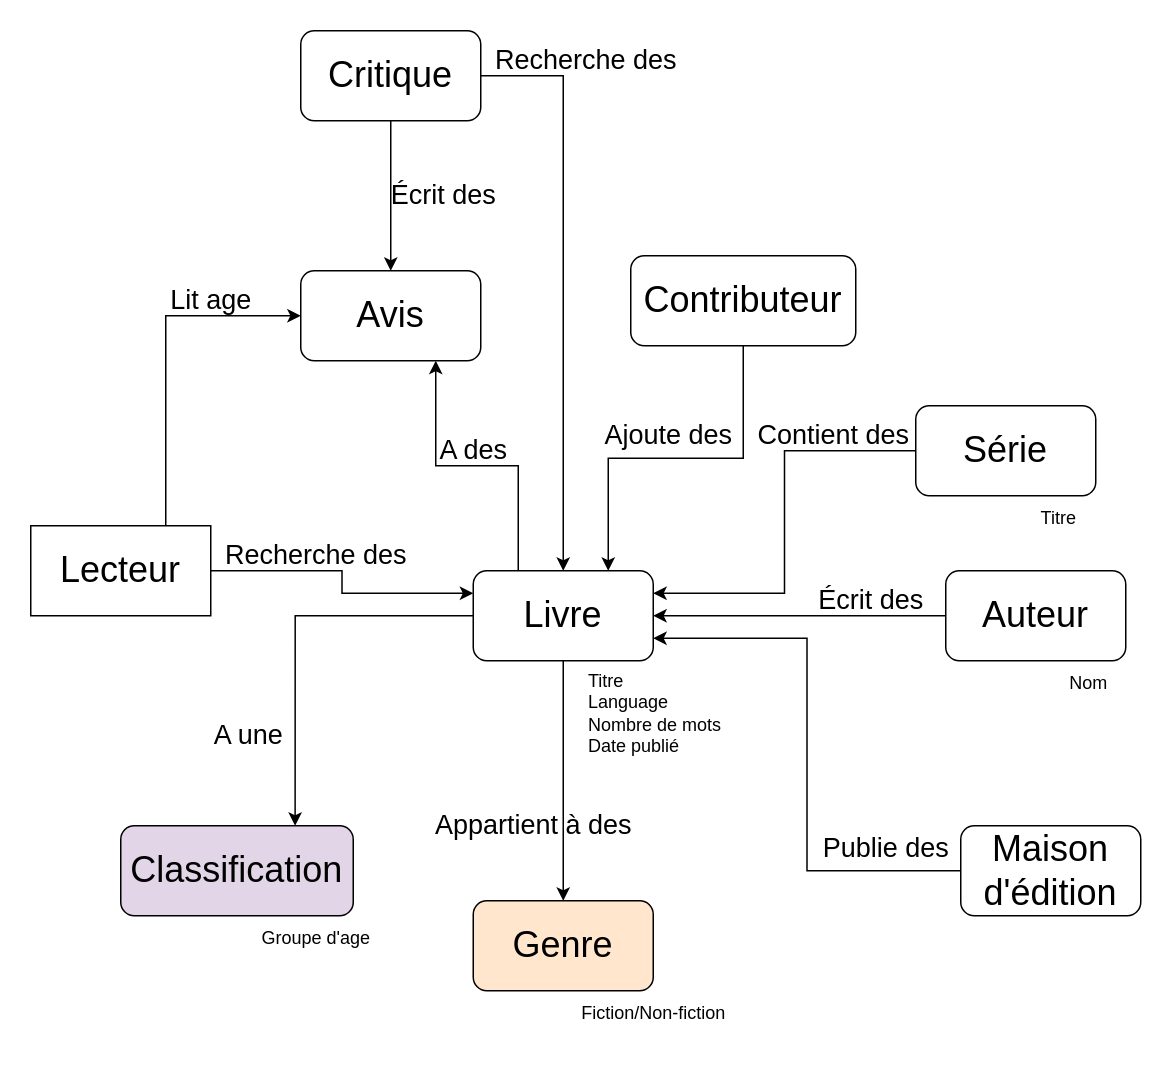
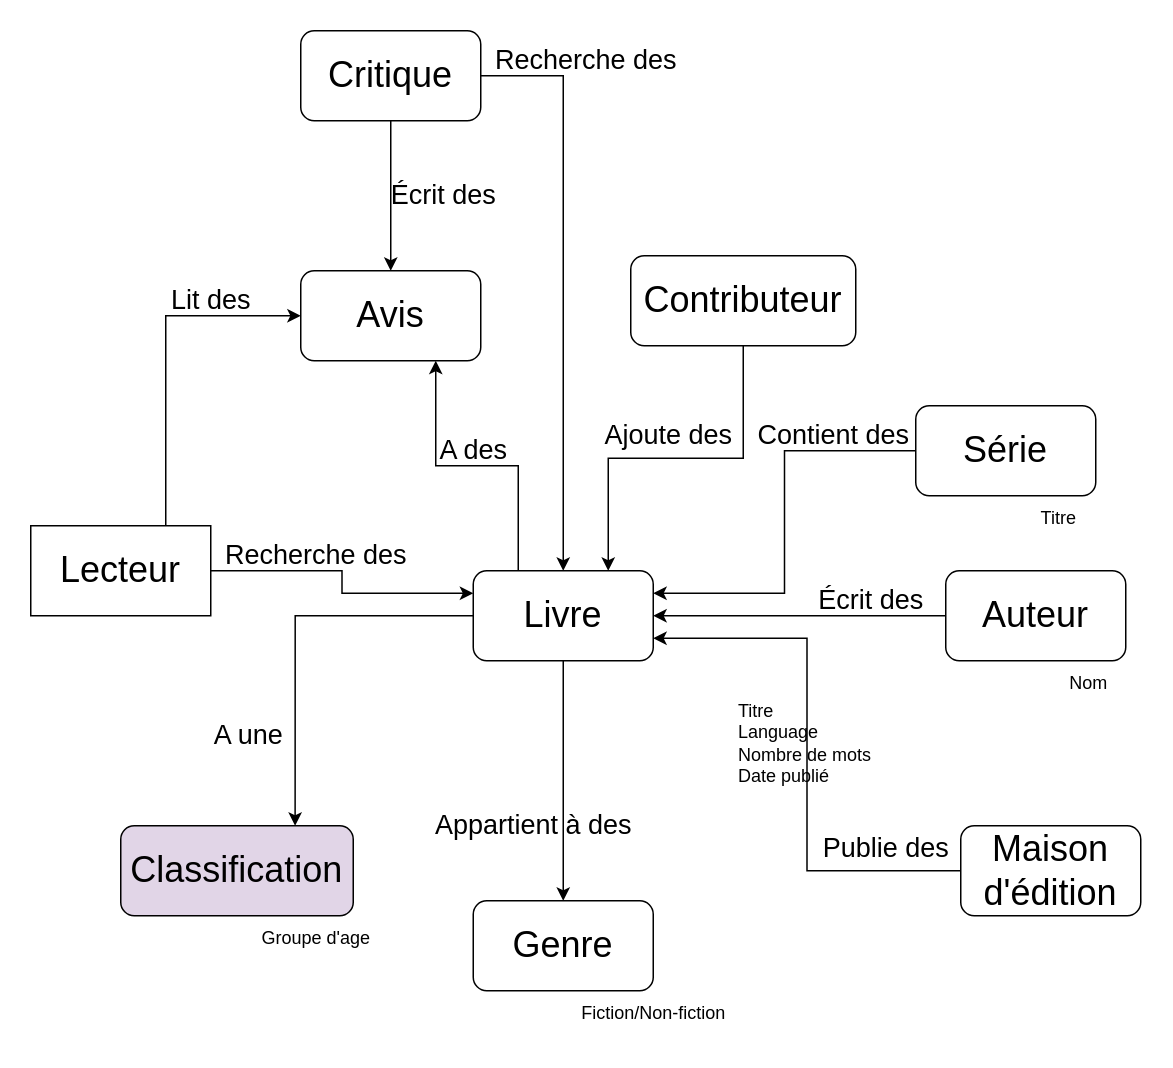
  <mxCell id="0" />
  <mxCell id="1" parent="0" />
  <mxCell id="2" value="Avis" style="rounded=1;whiteSpace=wrap;html=1;fontSize=24;" vertex="1" parent="1"><mxGeometry x="200" y="180" width="120" height="60" as="geometry" /></mxCell>
  <mxCell id="3" style="edgeStyle=orthogonalEdgeStyle;rounded=0;orthogonalLoop=1;jettySize=auto;html=1;entryX=0.5;entryY=0;entryDx=0;entryDy=0;" edge="1" parent="1" source="6" target="17"><mxGeometry relative="1" as="geometry" /></mxCell>
  <mxCell id="4" style="edgeStyle=orthogonalEdgeStyle;rounded=0;orthogonalLoop=1;jettySize=auto;html=1;entryX=0.75;entryY=0;entryDx=0;entryDy=0;" edge="1" parent="1" source="6" target="22"><mxGeometry relative="1" as="geometry" /></mxCell>
  <mxCell id="5" style="edgeStyle=orthogonalEdgeStyle;rounded=0;orthogonalLoop=1;jettySize=auto;html=1;entryX=0.75;entryY=1;entryDx=0;entryDy=0;exitX=0.25;exitY=0;exitDx=0;exitDy=0;" edge="1" parent="1" source="6" target="2"><mxGeometry relative="1" as="geometry" /></mxCell>
  <mxCell id="6" value="&lt;div style=&quot;font-size: 24px;&quot;&gt;Livre&lt;/div&gt;" style="rounded=1;whiteSpace=wrap;html=1;fontSize=24;" vertex="1" parent="1"><mxGeometry x="315" y="380" width="120" height="60" as="geometry" /></mxCell>
  <mxCell id="7" style="edgeStyle=orthogonalEdgeStyle;rounded=0;orthogonalLoop=1;jettySize=auto;html=1;" edge="1" parent="1" source="9" target="2"><mxGeometry relative="1" as="geometry" /></mxCell>
  <mxCell id="8" style="edgeStyle=orthogonalEdgeStyle;rounded=0;orthogonalLoop=1;jettySize=auto;html=1;exitX=1;exitY=0.5;exitDx=0;exitDy=0;entryX=0.5;entryY=0;entryDx=0;entryDy=0;" edge="1" parent="1" source="9" target="6"><mxGeometry relative="1" as="geometry" /></mxCell>
  <mxCell id="9" value="Critique" style="rounded=1;whiteSpace=wrap;html=1;fontSize=24;" vertex="1" parent="1"><mxGeometry x="200" y="20" width="120" height="60" as="geometry" /></mxCell>
  <mxCell id="10" style="edgeStyle=orthogonalEdgeStyle;rounded=0;orthogonalLoop=1;jettySize=auto;html=1;entryX=1;entryY=0.25;entryDx=0;entryDy=0;" edge="1" parent="1" source="11" target="6"><mxGeometry relative="1" as="geometry" /></mxCell>
  <mxCell id="11" value="&lt;div&gt;Série&lt;/div&gt;" style="rounded=1;whiteSpace=wrap;html=1;fontSize=24;" vertex="1" parent="1"><mxGeometry x="610" y="270" width="120" height="60" as="geometry" /></mxCell>
  <mxCell id="12" style="edgeStyle=orthogonalEdgeStyle;rounded=0;orthogonalLoop=1;jettySize=auto;html=1;entryX=0.75;entryY=0;entryDx=0;entryDy=0;" edge="1" parent="1" source="13" target="6"><mxGeometry relative="1" as="geometry" /></mxCell>
  <mxCell id="13" value="Contributeur" style="rounded=1;whiteSpace=wrap;html=1;fontSize=24;" vertex="1" parent="1"><mxGeometry x="420" y="170" width="150" height="60" as="geometry" /></mxCell>
  <mxCell id="14" style="edgeStyle=orthogonalEdgeStyle;rounded=0;orthogonalLoop=1;jettySize=auto;html=1;entryX=0;entryY=0.25;entryDx=0;entryDy=0;" edge="1" parent="1" source="16" target="6"><mxGeometry relative="1" as="geometry" /></mxCell>
  <mxCell id="15" style="edgeStyle=orthogonalEdgeStyle;rounded=0;orthogonalLoop=1;jettySize=auto;html=1;entryX=0;entryY=0.5;entryDx=0;entryDy=0;exitX=0.75;exitY=0;exitDx=0;exitDy=0;" edge="1" parent="1" source="16" target="2"><mxGeometry relative="1" as="geometry"><mxPoint x="80" y="210" as="targetPoint" /></mxGeometry></mxCell>
  <mxCell id="16" value="Lecteur" style="whiteSpace=wrap;html=1;fontSize=24;rounded=0;" vertex="1" parent="1"><mxGeometry x="20" y="350" width="120" height="60" as="geometry" /></mxCell>
- <mxCell id="17" value="Genre" style="rounded=1;whiteSpace=wrap;html=1;fontSize=24;fillColor=#ffe6cc;" vertex="1" parent="1"><mxGeometry x="315" y="600" width="120" height="60" as="geometry" /></mxCell>
+ <mxCell id="17" value="Genre" style="rounded=1;whiteSpace=wrap;html=1;fontSize=24;" vertex="1" parent="1"><mxGeometry x="315" y="600" width="120" height="60" as="geometry" /></mxCell>
  <mxCell id="18" style="edgeStyle=orthogonalEdgeStyle;rounded=0;orthogonalLoop=1;jettySize=auto;html=1;entryX=1;entryY=0.75;entryDx=0;entryDy=0;" edge="1" parent="1" source="19" target="6"><mxGeometry relative="1" as="geometry" /></mxCell>
  <mxCell id="19" value="&lt;div&gt;Maison d'édition&lt;/div&gt;" style="rounded=1;whiteSpace=wrap;html=1;fontSize=24;" vertex="1" parent="1"><mxGeometry x="640" y="550" width="120" height="60" as="geometry" /></mxCell>
  <mxCell id="20" style="edgeStyle=orthogonalEdgeStyle;rounded=0;orthogonalLoop=1;jettySize=auto;html=1;entryX=1;entryY=0.5;entryDx=0;entryDy=0;" edge="1" parent="1" source="21" target="6"><mxGeometry relative="1" as="geometry" /></mxCell>
  <mxCell id="21" value="Auteur" style="rounded=1;whiteSpace=wrap;html=1;fontSize=24;" vertex="1" parent="1"><mxGeometry x="630" y="380" width="120" height="60" as="geometry" /></mxCell>
  <mxCell id="22" value="&lt;div&gt;Classification&lt;/div&gt;" style="rounded=1;whiteSpace=wrap;html=1;fontSize=24;fillColor=#e1d5e7;" vertex="1" parent="1"><mxGeometry x="80" y="550" width="155" height="60" as="geometry" /></mxCell>
- <mxCell id="23" value="Titre&lt;br&gt;Language&lt;br&gt;Nombre de mots&lt;br&gt;Date publié" style="text;html=1;align=left;verticalAlign=middle;resizable=0;points=[];autosize=1;strokeColor=none;fillColor=none;" vertex="1" parent="1"><mxGeometry x="390" y="440" width="110" height="70" as="geometry" /></mxCell>
+ <mxCell id="23" value="Titre&lt;br&gt;Language&lt;br&gt;Nombre de mots&lt;br&gt;Date publié" style="text;html=1;align=left;verticalAlign=middle;resizable=0;points=[];autosize=1;strokeColor=none;fillColor=none;" vertex="1" parent="1"><mxGeometry x="490" y="460" width="110" height="70" as="geometry" /></mxCell>
  <mxCell id="24" value="&lt;div&gt;Fiction/Non-fiction&lt;/div&gt;" style="text;html=1;align=center;verticalAlign=middle;resizable=0;points=[];autosize=1;strokeColor=none;fillColor=none;" vertex="1" parent="1"><mxGeometry x="375" y="660" width="120" height="30" as="geometry" /></mxCell>
  <mxCell id="25" value="&lt;div&gt;Groupe d'age&lt;/div&gt;" style="text;html=1;align=center;verticalAlign=middle;resizable=0;points=[];autosize=1;strokeColor=none;fillColor=none;" vertex="1" parent="1"><mxGeometry x="160" y="610" width="100" height="30" as="geometry" /></mxCell>
  <mxCell id="26" value="&lt;div&gt;Nom&lt;/div&gt;" style="text;html=1;align=center;verticalAlign=middle;resizable=0;points=[];autosize=1;strokeColor=none;fillColor=none;" vertex="1" parent="1"><mxGeometry x="700" y="440" width="50" height="30" as="geometry" /></mxCell>
  <mxCell id="27" value="&lt;div style=&quot;font-size: 18px;&quot;&gt;Publie des&lt;br&gt;&lt;/div&gt;" style="text;html=1;align=center;verticalAlign=middle;resizable=0;points=[];autosize=1;strokeColor=none;fillColor=none;fontSize=18;" vertex="1" parent="1"><mxGeometry x="535" y="545" width="110" height="40" as="geometry" /></mxCell>
  <mxCell id="28" value="&lt;div&gt;Écrit des&lt;/div&gt;" style="text;html=1;align=center;verticalAlign=middle;resizable=0;points=[];autosize=1;strokeColor=none;fillColor=none;fontSize=18;" vertex="1" parent="1"><mxGeometry x="535" y="380" width="90" height="40" as="geometry" /></mxCell>
  <mxCell id="29" value="Contient des" style="text;html=1;align=center;verticalAlign=middle;resizable=0;points=[];autosize=1;strokeColor=none;fillColor=none;fontSize=18;" vertex="1" parent="1"><mxGeometry x="495" y="270" width="120" height="40" as="geometry" /></mxCell>
  <mxCell id="30" value="&lt;div&gt;Ajoute des&lt;/div&gt;" style="text;html=1;align=center;verticalAlign=middle;resizable=0;points=[];autosize=1;strokeColor=none;fillColor=none;fontSize=18;" vertex="1" parent="1"><mxGeometry x="390" y="270" width="110" height="40" as="geometry" /></mxCell>
  <mxCell id="31" value="&lt;div&gt;Écrit des&lt;/div&gt;" style="text;html=1;align=center;verticalAlign=middle;resizable=0;points=[];autosize=1;strokeColor=none;fillColor=none;fontSize=18;" vertex="1" parent="1"><mxGeometry x="250" y="110" width="90" height="40" as="geometry" /></mxCell>
  <mxCell id="32" value="&lt;div&gt;A des&lt;/div&gt;" style="text;html=1;align=center;verticalAlign=middle;resizable=0;points=[];autosize=1;strokeColor=none;fillColor=none;fontSize=18;" vertex="1" parent="1"><mxGeometry x="280" y="280" width="70" height="40" as="geometry" /></mxCell>
  <mxCell id="33" value="Appartient à des" style="text;html=1;align=center;verticalAlign=middle;resizable=0;points=[];autosize=1;strokeColor=none;fillColor=none;fontSize=18;" vertex="1" parent="1"><mxGeometry x="280" y="530" width="150" height="40" as="geometry" /></mxCell>
  <mxCell id="34" value="A une" style="text;html=1;align=center;verticalAlign=middle;resizable=0;points=[];autosize=1;strokeColor=none;fillColor=none;fontSize=18;" vertex="1" parent="1"><mxGeometry x="130" y="470" width="70" height="40" as="geometry" /></mxCell>
  <mxCell id="35" value="Recherche des" style="text;html=1;align=center;verticalAlign=middle;resizable=0;points=[];autosize=1;strokeColor=none;fillColor=none;fontSize=18;" vertex="1" parent="1"><mxGeometry x="140" y="350" width="140" height="40" as="geometry" /></mxCell>
- <mxCell id="36" value="Lit age" style="text;html=1;align=center;verticalAlign=middle;resizable=0;points=[];autosize=1;strokeColor=none;fillColor=none;fontSize=18;" vertex="1" parent="1"><mxGeometry x="100" y="180" width="80" height="40" as="geometry" /></mxCell>
+ <mxCell id="36" value="Lit des" style="text;html=1;align=center;verticalAlign=middle;resizable=0;points=[];autosize=1;strokeColor=none;fillColor=none;fontSize=18;" vertex="1" parent="1"><mxGeometry x="100" y="180" width="80" height="40" as="geometry" /></mxCell>
  <mxCell id="37" value="Recherche des" style="text;html=1;align=center;verticalAlign=middle;resizable=0;points=[];autosize=1;strokeColor=none;fillColor=none;fontSize=18;" vertex="1" parent="1"><mxGeometry x="320" y="20" width="140" height="40" as="geometry" /></mxCell>
  <mxCell id="38" value="&lt;div&gt;Titre&lt;/div&gt;" style="text;html=1;align=center;verticalAlign=middle;resizable=0;points=[];autosize=1;strokeColor=none;fillColor=none;" vertex="1" parent="1"><mxGeometry x="680" y="330" width="50" height="30" as="geometry" /></mxCell>
